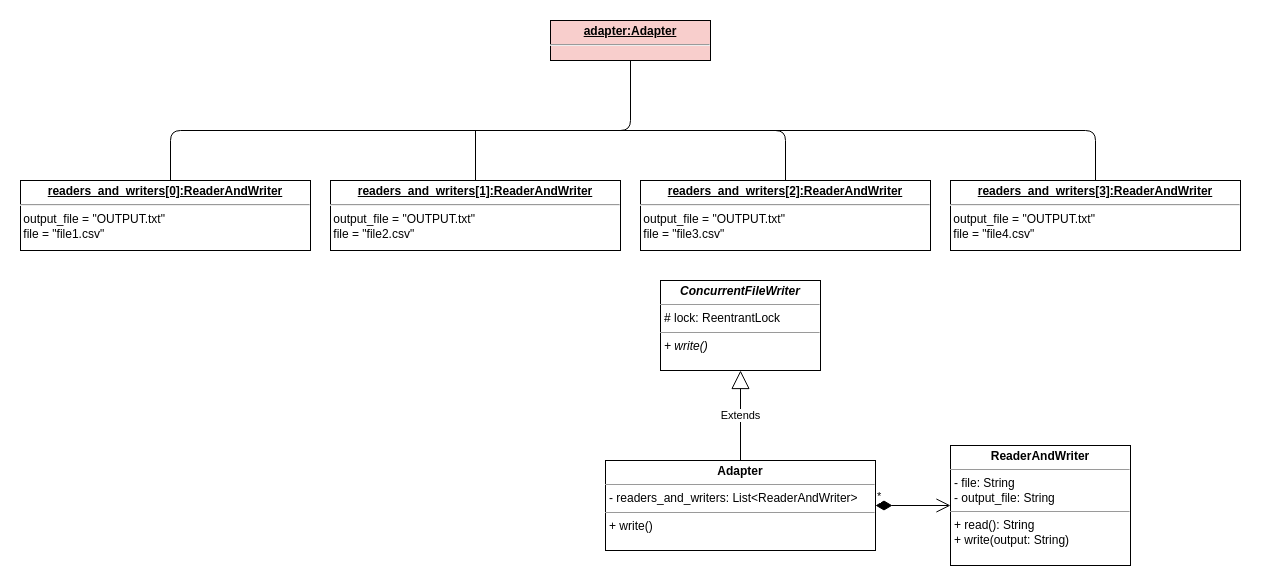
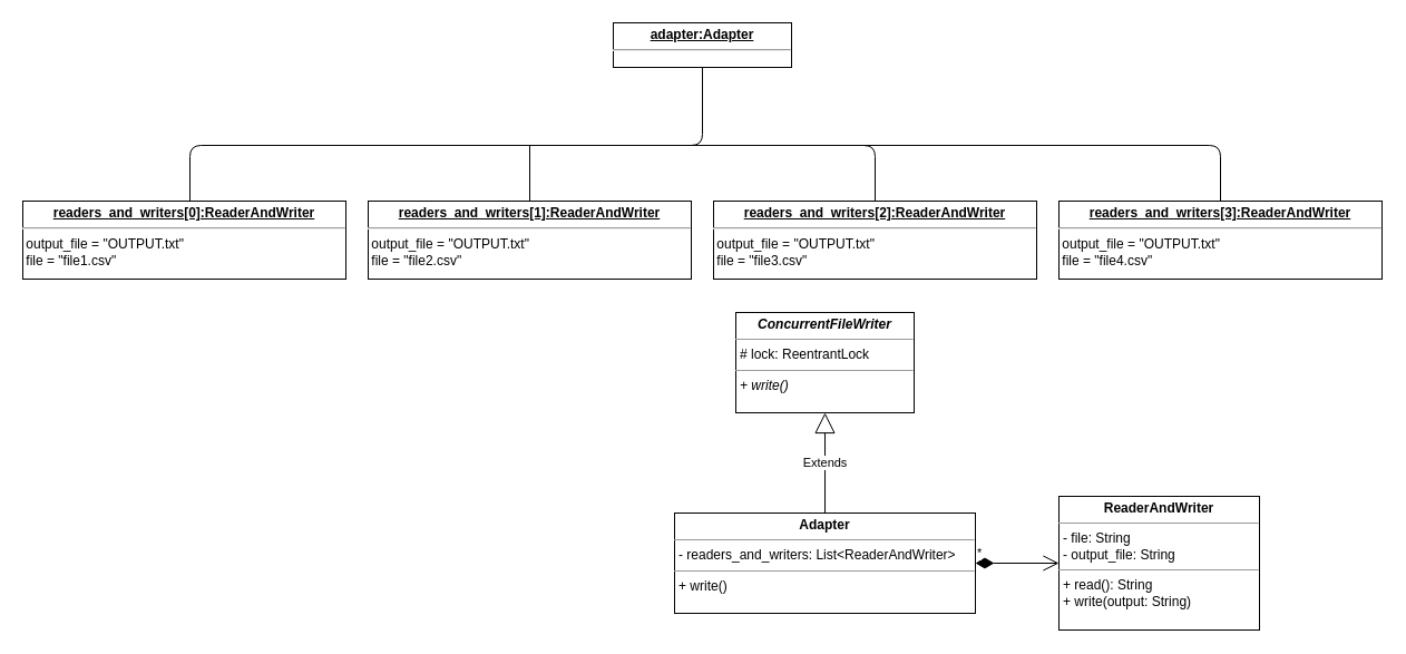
  <mxCell id="0" />
  <mxCell id="1" parent="0" />
  <mxCell id="2" value="&lt;p style=&quot;margin: 0px ; margin-top: 4px ; text-align: center&quot;&gt;&lt;i&gt;&lt;b&gt;ConcurrentFileWriter&lt;/b&gt;&lt;/i&gt;&lt;/p&gt;&lt;hr size=&quot;1&quot;&gt;&lt;p style=&quot;margin: 0px ; margin-left: 4px&quot;&gt;# lock: ReentrantLock&lt;br&gt;&lt;/p&gt;&lt;hr size=&quot;1&quot;&gt;&lt;p style=&quot;margin: 0px ; margin-left: 4px&quot;&gt;&lt;i&gt;+ write()&lt;/i&gt;&lt;br&gt;&lt;/p&gt;" style="verticalAlign=top;align=left;overflow=fill;fontSize=12;fontFamily=Helvetica;html=1;" vertex="1" parent="1"><mxGeometry x="660" y="280" width="160" height="90" as="geometry" /></mxCell>
  <mxCell id="3" value="&lt;p style=&quot;margin: 0px ; margin-top: 4px ; text-align: center&quot;&gt;&lt;b&gt;Adapter&lt;/b&gt;&lt;/p&gt;&lt;hr size=&quot;1&quot;&gt;&lt;p style=&quot;margin: 0px ; margin-left: 4px&quot;&gt;- readers_and_writers: List&amp;lt;ReaderAndWriter&amp;gt;&lt;br&gt;&lt;/p&gt;&lt;hr size=&quot;1&quot;&gt;&lt;p style=&quot;margin: 0px ; margin-left: 4px&quot;&gt;+ write()&lt;/p&gt;" style="verticalAlign=top;align=left;overflow=fill;fontSize=12;fontFamily=Helvetica;html=1;" vertex="1" parent="1"><mxGeometry x="605" y="460" width="270" height="90" as="geometry" /></mxCell>
  <mxCell id="4" value="Extends" style="endArrow=block;endSize=16;endFill=0;html=1;entryX=0.5;entryY=1;entryDx=0;entryDy=0;exitX=0.5;exitY=0;exitDx=0;exitDy=0;" edge="1" parent="1" source="3" target="2"><mxGeometry width="160" relative="1" as="geometry"><mxPoint x="660" y="330" as="sourcePoint" /><mxPoint x="820" y="330" as="targetPoint" /></mxGeometry></mxCell>
  <mxCell id="5" value="&lt;p style=&quot;margin: 0px ; margin-top: 4px ; text-align: center&quot;&gt;&lt;b&gt;ReaderAndWriter&lt;/b&gt;&lt;/p&gt;&lt;hr size=&quot;1&quot;&gt;&lt;p style=&quot;margin: 0px ; margin-left: 4px&quot;&gt;- file: String&lt;/p&gt;&lt;p style=&quot;margin: 0px ; margin-left: 4px&quot;&gt;- output_file: String&lt;br&gt;&lt;/p&gt;&lt;hr size=&quot;1&quot;&gt;&lt;p style=&quot;margin: 0px ; margin-left: 4px&quot;&gt;+ read(): String&lt;/p&gt;&lt;p style=&quot;margin: 0px ; margin-left: 4px&quot;&gt;+ write(output: String)&lt;br&gt;&lt;/p&gt;" style="verticalAlign=top;align=left;overflow=fill;fontSize=12;fontFamily=Helvetica;html=1;" vertex="1" parent="1"><mxGeometry x="950" y="445" width="180" height="120" as="geometry" /></mxCell>
  <mxCell id="6" value="*" style="endArrow=open;html=1;endSize=12;startArrow=diamondThin;startSize=14;startFill=1;edgeStyle=orthogonalEdgeStyle;align=left;verticalAlign=bottom;exitX=1;exitY=0.5;exitDx=0;exitDy=0;entryX=0;entryY=0.5;entryDx=0;entryDy=0;" edge="1" parent="1" source="3" target="5"><mxGeometry x="-1" relative="1" as="geometry"><mxPoint x="900" y="410" as="sourcePoint" /><mxPoint x="1060" y="410" as="targetPoint" /><mxPoint as="offset" /></mxGeometry></mxCell>
- <mxCell id="7" value="&lt;p style=&quot;margin: 0px ; margin-top: 4px ; text-align: center ; text-decoration: underline&quot;&gt;&lt;b&gt;adapter:Adapter&lt;/b&gt;&lt;/p&gt;&lt;hr&gt;&lt;p style=&quot;margin: 0px ; margin-left: 8px&quot;&gt;&lt;br&gt;&lt;/p&gt;" style="verticalAlign=top;align=left;overflow=fill;fontSize=12;fontFamily=Helvetica;html=1;fillColor=#f8cecc;" vertex="1" parent="1"><mxGeometry x="550" y="20" width="160" height="40" as="geometry" /></mxCell>
+ <mxCell id="7" value="&lt;p style=&quot;margin: 0px ; margin-top: 4px ; text-align: center ; text-decoration: underline&quot;&gt;&lt;b&gt;adapter:Adapter&lt;/b&gt;&lt;/p&gt;&lt;hr&gt;&lt;p style=&quot;margin: 0px ; margin-left: 8px&quot;&gt;&lt;br&gt;&lt;/p&gt;" style="verticalAlign=top;align=left;overflow=fill;fontSize=12;fontFamily=Helvetica;html=1;" vertex="1" parent="1"><mxGeometry x="550" y="20" width="160" height="40" as="geometry" /></mxCell>
  <mxCell id="8" value="&lt;p style=&quot;margin: 0px ; margin-top: 4px ; text-align: center ; text-decoration: underline&quot;&gt;&lt;b&gt;readers_and_writers[0]:ReaderAndWriter&lt;/b&gt;&lt;/p&gt;&lt;hr&gt;&lt;div&gt;&amp;nbsp;output_file = &quot;OUTPUT.txt&quot;&lt;/div&gt;&lt;div&gt;&amp;nbsp;file = &quot;file1.csv&quot;&lt;br&gt;&lt;/div&gt;" style="verticalAlign=top;align=left;overflow=fill;fontSize=12;fontFamily=Helvetica;html=1;" vertex="1" parent="1"><mxGeometry x="20" y="180" width="290" height="70" as="geometry" /></mxCell>
  <mxCell id="9" value="&lt;p style=&quot;margin: 0px ; margin-top: 4px ; text-align: center ; text-decoration: underline&quot;&gt;&lt;b&gt;readers_and_writers[1]:ReaderAndWriter&lt;/b&gt;&lt;/p&gt;&lt;hr&gt;&lt;div&gt;&amp;nbsp;output_file = &quot;OUTPUT.txt&quot;&lt;/div&gt;&lt;div&gt;&amp;nbsp;file = &quot;file2.csv&quot;&lt;br&gt;&lt;/div&gt;" style="verticalAlign=top;align=left;overflow=fill;fontSize=12;fontFamily=Helvetica;html=1;" vertex="1" parent="1"><mxGeometry x="330" y="180" width="290" height="70" as="geometry" /></mxCell>
  <mxCell id="10" value="&lt;p style=&quot;margin: 0px ; margin-top: 4px ; text-align: center ; text-decoration: underline&quot;&gt;&lt;b&gt;readers_and_writers[2]:ReaderAndWriter&lt;/b&gt;&lt;/p&gt;&lt;hr&gt;&lt;div&gt;&amp;nbsp;output_file = &quot;OUTPUT.txt&quot;&lt;/div&gt;&lt;div&gt;&amp;nbsp;file = &quot;file3.csv&quot;&lt;br&gt;&lt;/div&gt;" style="verticalAlign=top;align=left;overflow=fill;fontSize=12;fontFamily=Helvetica;html=1;" vertex="1" parent="1"><mxGeometry x="640" y="180" width="290" height="70" as="geometry" /></mxCell>
  <mxCell id="11" value="&lt;p style=&quot;margin: 0px ; margin-top: 4px ; text-align: center ; text-decoration: underline&quot;&gt;&lt;b&gt;readers_and_writers[3]:ReaderAndWriter&lt;/b&gt;&lt;/p&gt;&lt;hr&gt;&lt;div&gt;&amp;nbsp;output_file = &quot;OUTPUT.txt&quot;&lt;/div&gt;&lt;div&gt;&amp;nbsp;file = &quot;file4.csv&quot;&lt;br&gt;&lt;/div&gt;" style="verticalAlign=top;align=left;overflow=fill;fontSize=12;fontFamily=Helvetica;html=1;" vertex="1" parent="1"><mxGeometry x="950" y="180" width="290" height="70" as="geometry" /></mxCell>
  <mxCell id="12" value="" style="endArrow=none;html=1;entryX=0.5;entryY=1;entryDx=0;entryDy=0;" edge="1" parent="1" target="7"><mxGeometry width="50" height="50" relative="1" as="geometry"><mxPoint x="170" y="180" as="sourcePoint" /><mxPoint x="580" y="90" as="targetPoint" /><Array as="points"><mxPoint x="170" y="130" /><mxPoint x="630" y="130" /></Array></mxGeometry></mxCell>
  <mxCell id="13" value="" style="endArrow=none;html=1;entryX=0.5;entryY=0;entryDx=0;entryDy=0;" edge="1" parent="1" target="9"><mxGeometry width="50" height="50" relative="1" as="geometry"><mxPoint x="475" y="130" as="sourcePoint" /><mxPoint x="580" y="90" as="targetPoint" /></mxGeometry></mxCell>
  <mxCell id="14" value="" style="endArrow=none;html=1;entryX=0.5;entryY=0;entryDx=0;entryDy=0;" edge="1" parent="1" target="10"><mxGeometry width="50" height="50" relative="1" as="geometry"><mxPoint x="590" y="130" as="sourcePoint" /><mxPoint x="580" y="90" as="targetPoint" /><Array as="points"><mxPoint x="785" y="130" /></Array></mxGeometry></mxCell>
  <mxCell id="15" value="" style="endArrow=none;html=1;entryX=0.5;entryY=0;entryDx=0;entryDy=0;" edge="1" parent="1" target="11"><mxGeometry width="50" height="50" relative="1" as="geometry"><mxPoint x="730" y="130" as="sourcePoint" /><mxPoint x="580" y="90" as="targetPoint" /><Array as="points"><mxPoint x="1095" y="130" /></Array></mxGeometry></mxCell>
